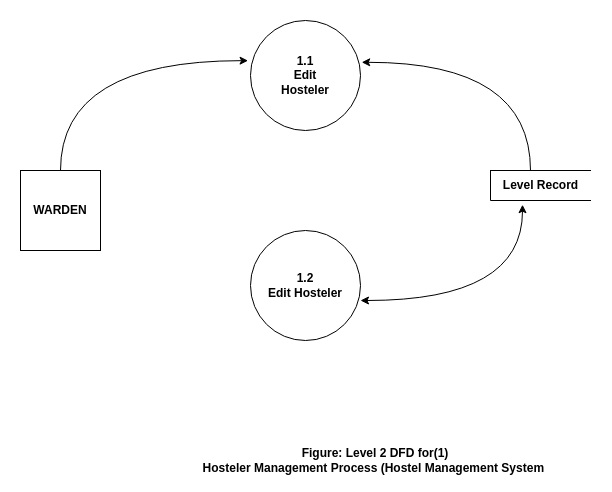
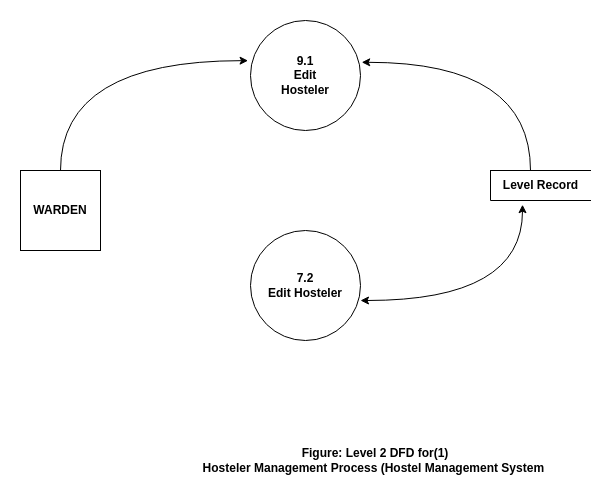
  <mxCell id="0" />
  <mxCell id="1" parent="0" />
  <mxCell id="2" value="&lt;b&gt;&lt;font style=&quot;font-size: 12px&quot;&gt;&amp;nbsp;Figure: Level 2 DFD for(1)&amp;nbsp;&lt;br&gt;Hosteler Management Process (Hostel Management System&amp;nbsp;&lt;/font&gt;&lt;/b&gt;" style="text;html=1;strokeColor=none;fillColor=none;align=center;verticalAlign=middle;whiteSpace=wrap;rounded=0;" parent="1" vertex="1"><mxGeometry x="180" y="450" width="390" height="20" as="geometry" /></mxCell>
  <mxCell id="3" value="&lt;b&gt;WARDEN&lt;/b&gt;" style="whiteSpace=wrap;html=1;aspect=fixed;" parent="1" vertex="1"><mxGeometry x="20" y="170" width="80" height="80" as="geometry" /></mxCell>
- <mxCell id="4" value="&lt;b&gt;1.1&lt;br&gt;Edit&lt;br&gt;Hosteler&lt;/b&gt;" style="ellipse;whiteSpace=wrap;html=1;aspect=fixed;" parent="1" vertex="1"><mxGeometry x="250" y="20" width="110" height="110" as="geometry" /></mxCell>
- <mxCell id="5" value="&lt;b&gt;1.2&lt;br&gt;Edit Hosteler&lt;/b&gt;" style="ellipse;whiteSpace=wrap;html=1;aspect=fixed;" parent="1" vertex="1"><mxGeometry x="250" y="230" width="110" height="110" as="geometry" /></mxCell>
+ <mxCell id="4" value="&lt;b&gt;9.1&lt;br&gt;Edit&lt;br&gt;Hosteler&lt;/b&gt;" style="ellipse;whiteSpace=wrap;html=1;aspect=fixed;" parent="1" vertex="1"><mxGeometry x="250" y="20" width="110" height="110" as="geometry" /></mxCell>
+ <mxCell id="5" value="&lt;b&gt;7.2&lt;br&gt;Edit Hosteler&lt;/b&gt;" style="ellipse;whiteSpace=wrap;html=1;aspect=fixed;" parent="1" vertex="1"><mxGeometry x="250" y="230" width="110" height="110" as="geometry" /></mxCell>
  <mxCell id="6" value="&lt;b&gt;Level Record&lt;/b&gt;" style="html=1;dashed=0;whitespace=wrap;shape=partialRectangle;right=0;" parent="1" vertex="1"><mxGeometry x="490" y="170" width="100" height="30" as="geometry" /></mxCell>
  <mxCell id="7" value="" style="endArrow=classic;startArrow=classic;html=1;edgeStyle=orthogonalEdgeStyle;curved=1;entryX=0.32;entryY=1.14;entryDx=0;entryDy=0;entryPerimeter=0;" parent="1" target="6" edge="1"><mxGeometry width="50" height="50" relative="1" as="geometry"><mxPoint x="360" y="300" as="sourcePoint" /><mxPoint x="440" y="250" as="targetPoint" /><Array as="points"><mxPoint x="522" y="300" /></Array></mxGeometry></mxCell>
  <mxCell id="8" value="" style="endArrow=classic;html=1;edgeStyle=orthogonalEdgeStyle;curved=1;entryX=-0.022;entryY=0.365;entryDx=0;entryDy=0;entryPerimeter=0;" parent="1" target="4" edge="1"><mxGeometry width="50" height="50" relative="1" as="geometry"><mxPoint x="60" y="170" as="sourcePoint" /><mxPoint x="110" y="120" as="targetPoint" /><Array as="points"><mxPoint x="60" y="60" /></Array></mxGeometry></mxCell>
  <mxCell id="9" value="" style="endArrow=classic;html=1;edgeStyle=orthogonalEdgeStyle;curved=1;entryX=1.011;entryY=0.38;entryDx=0;entryDy=0;entryPerimeter=0;" parent="1" target="4" edge="1"><mxGeometry width="50" height="50" relative="1" as="geometry"><mxPoint x="530" y="170" as="sourcePoint" /><mxPoint x="580" y="100" as="targetPoint" /><Array as="points"><mxPoint x="530" y="62" /></Array></mxGeometry></mxCell>
